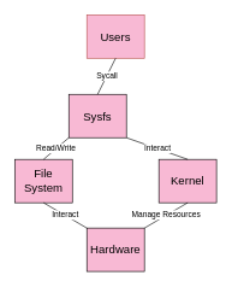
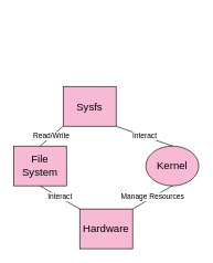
  <mxCell id="0" />
  <mxCell id="1" parent="0" />
- <mxCell id="2" value="&lt;font style=&quot;font-size: 16px;&quot;&gt;Users&lt;/font&gt;" style="rounded=0;whiteSpace=wrap;html=1;fillColor=#F8B9D4;strokeColor=#b85450;" vertex="1" parent="1"><mxGeometry x="120" y="20" width="80" height="60" as="geometry" /></mxCell>
  <mxCell id="3" value="&lt;font style=&quot;font-size: 16px;&quot;&gt;Sysfs&lt;/font&gt;" style="rounded=0;whiteSpace=wrap;html=1;fillColor=#F8B9D4;" vertex="1" parent="1"><mxGeometry x="95" y="130" width="80" height="60" as="geometry" /></mxCell>
- <mxCell id="4" value="&lt;font style=&quot;font-size: 16px;&quot;&gt;Kernel&lt;/font&gt;" style="rounded=0;whiteSpace=wrap;html=1;fillColor=#F8B9D4;" vertex="1" parent="1"><mxGeometry x="220" y="220" width="80" height="60" as="geometry" /></mxCell>
+ <mxCell id="4" value="&lt;font style=&quot;font-size: 16px;&quot;&gt;Kernel&lt;/font&gt;" style="ellipse;whiteSpace=wrap;html=1;fillColor=#F8B9D4;" vertex="1" parent="1"><mxGeometry x="220" y="220" width="80" height="60" as="geometry" /></mxCell>
  <mxCell id="5" value="&lt;font style=&quot;font-size: 16px;&quot;&gt;File System&lt;br&gt;&lt;/font&gt;" style="rounded=0;whiteSpace=wrap;html=1;fillColor=#F8B9D4;" vertex="1" parent="1"><mxGeometry x="20" y="220" width="80" height="60" as="geometry" /></mxCell>
  <mxCell id="6" value="&lt;font style=&quot;font-size: 16px;&quot;&gt;Hardware&lt;/font&gt;" style="rounded=0;whiteSpace=wrap;html=1;fillColor=#F8B9D4;" vertex="1" parent="1"><mxGeometry x="120" y="315" width="80" height="60" as="geometry" /></mxCell>
  <mxCell id="7" value="Read/Write" style="endArrow=none;html=1;rounded=0;entryX=0;entryY=1;entryDx=0;entryDy=0;exitX=0.5;exitY=0;exitDx=0;exitDy=0;" edge="1" parent="1" source="5" target="3"><mxGeometry width="50" height="50" relative="1" as="geometry"><mxPoint x="80" y="240" as="sourcePoint" /><mxPoint x="130" y="190" as="targetPoint" /></mxGeometry></mxCell>
  <mxCell id="8" value="Interact" style="endArrow=none;html=1;rounded=0;entryX=1;entryY=1;entryDx=0;entryDy=0;exitX=0.5;exitY=0;exitDx=0;exitDy=0;" edge="1" parent="1" source="4" target="3"><mxGeometry width="50" height="50" relative="1" as="geometry"><mxPoint x="80" y="240" as="sourcePoint" /><mxPoint x="130" y="190" as="targetPoint" /></mxGeometry></mxCell>
  <mxCell id="9" value="Interact" style="endArrow=none;html=1;rounded=0;exitX=0;exitY=0;exitDx=0;exitDy=0;entryX=0.5;entryY=1;entryDx=0;entryDy=0;" edge="1" parent="1" source="6" target="5"><mxGeometry width="50" height="50" relative="1" as="geometry"><mxPoint x="80" y="240" as="sourcePoint" /><mxPoint x="130" y="190" as="targetPoint" /></mxGeometry></mxCell>
  <mxCell id="10" value="Manage Resources" style="endArrow=none;html=1;rounded=0;exitX=1;exitY=0;exitDx=0;exitDy=0;entryX=0.5;entryY=1;entryDx=0;entryDy=0;" edge="1" parent="1" source="6" target="4"><mxGeometry width="50" height="50" relative="1" as="geometry"><mxPoint x="80" y="240" as="sourcePoint" /><mxPoint x="130" y="190" as="targetPoint" /></mxGeometry></mxCell>
- <mxCell id="11" value="Sycall" style="endArrow=none;html=1;rounded=0;entryX=0.5;entryY=1;entryDx=0;entryDy=0;exitX=0.5;exitY=0;exitDx=0;exitDy=0;" edge="1" parent="1" source="3" target="2"><mxGeometry width="50" height="50" relative="1" as="geometry"><mxPoint x="80" y="240" as="sourcePoint" /><mxPoint x="130" y="190" as="targetPoint" /></mxGeometry></mxCell>
